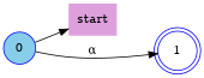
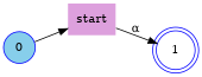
  digraph {
    rankdir=LR
    node [color=blue style=filled]
    start [fillcolor=plum shape=none]
    0 [fillcolor=skyblue shape=circle]
    1 [fillcolor=white shape=doublecircle]
    0 -> start
-   0 -> 1 [label="&alpha;"]
+   start -> 1 [label="&alpha;"]
  }
